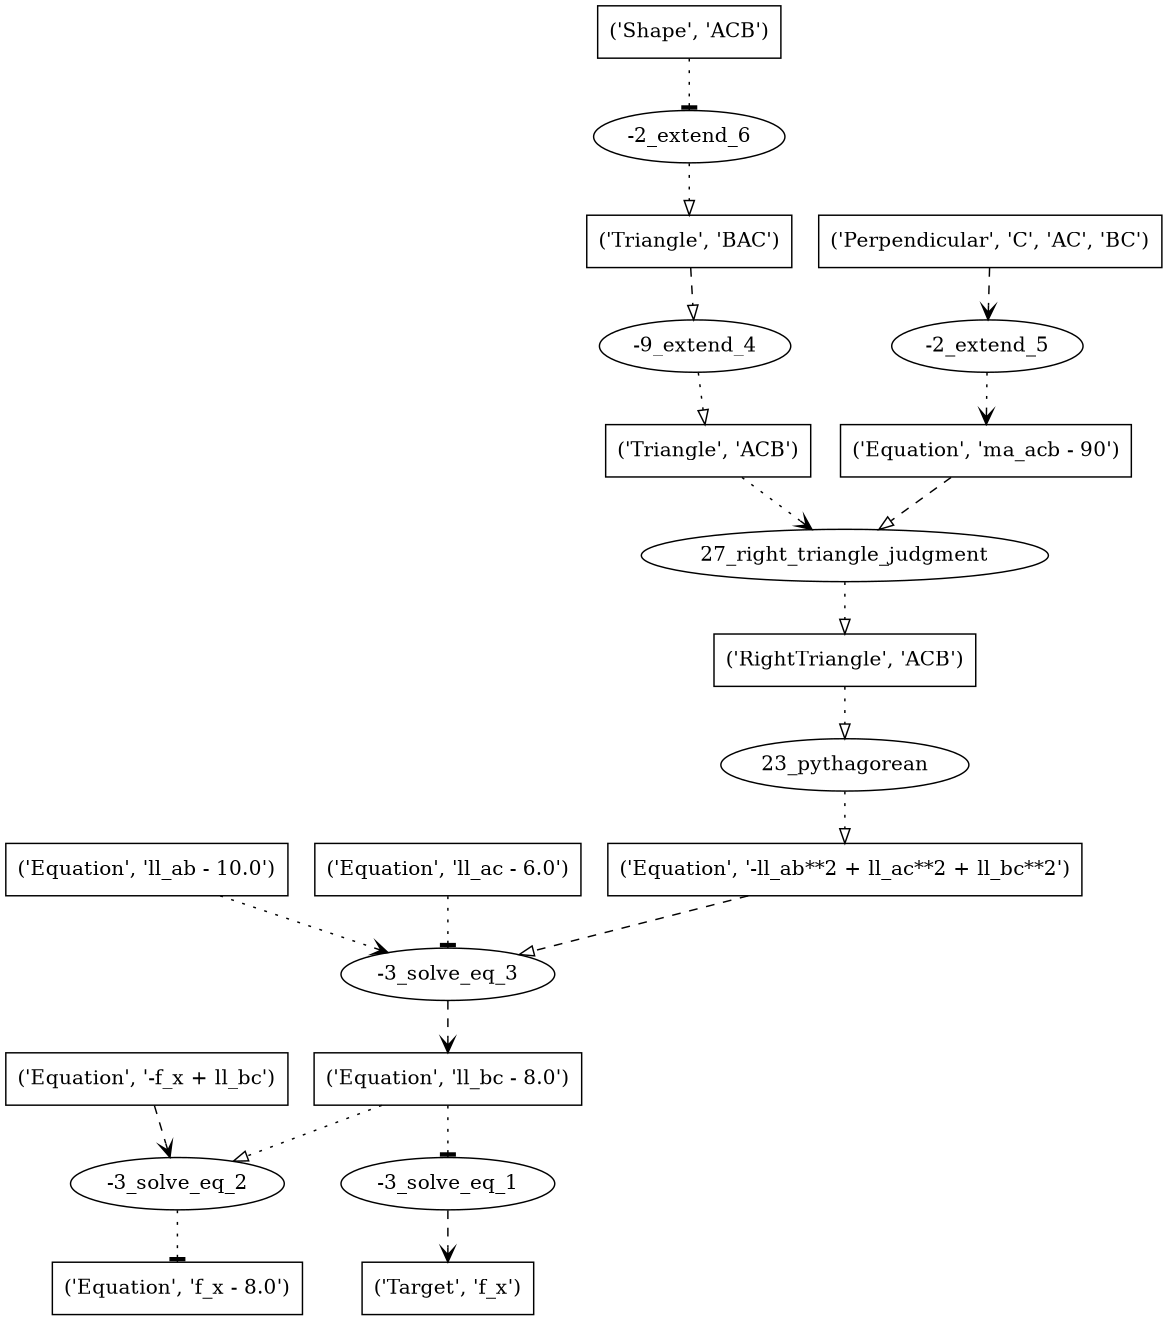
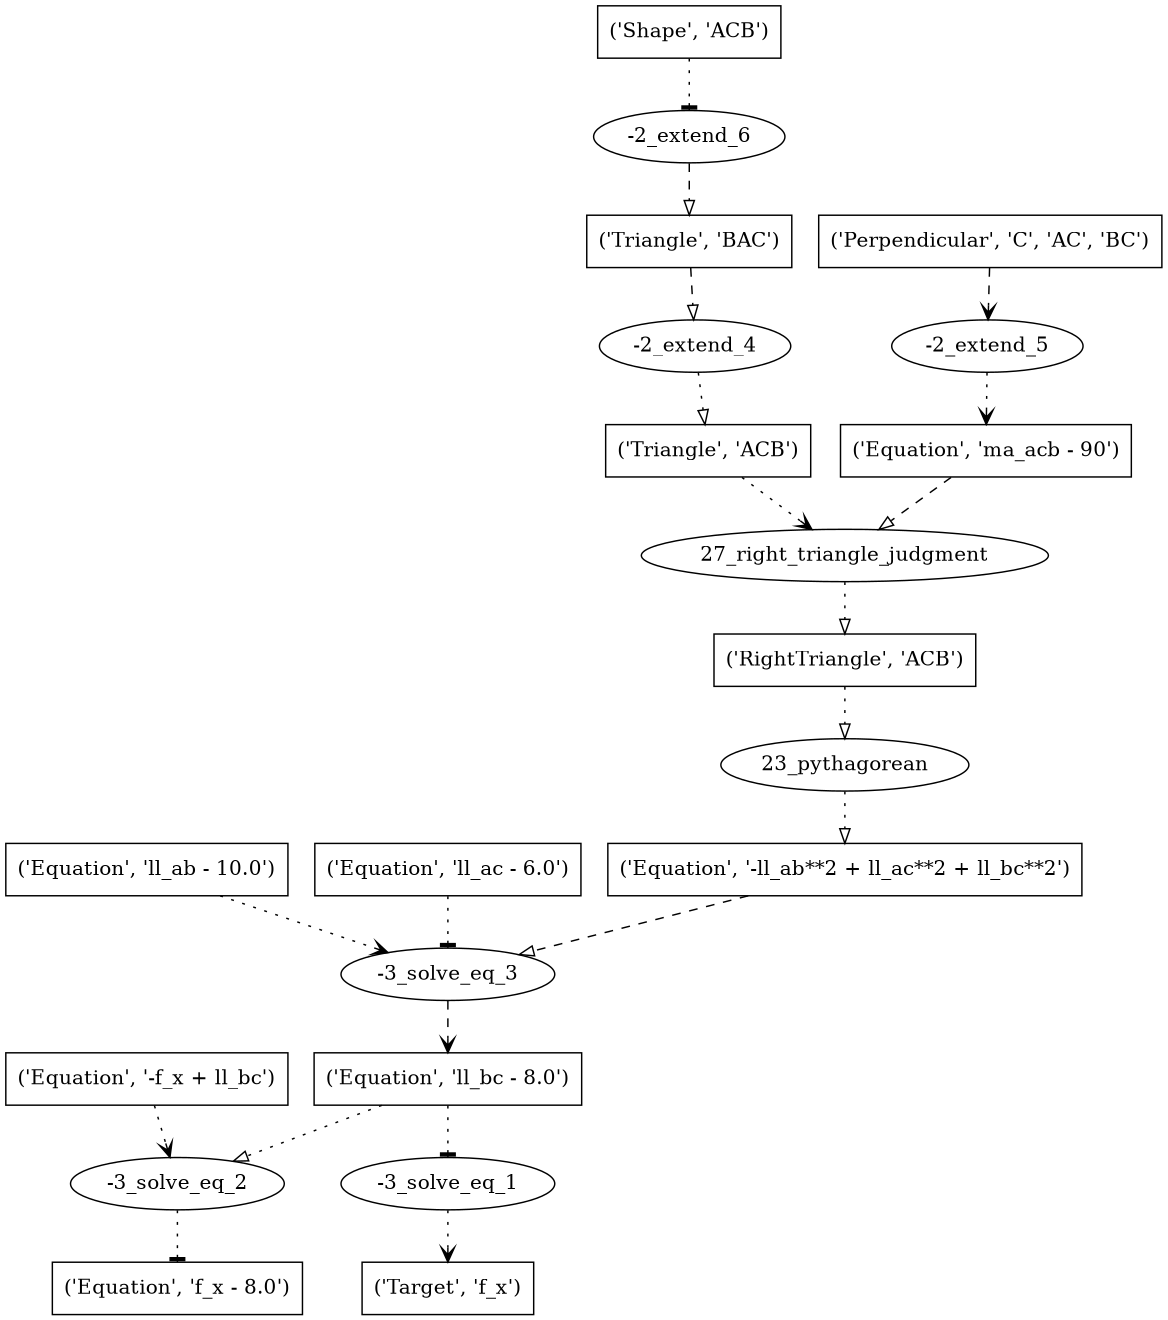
  digraph {
    node [shape=box]
    edge [arrowhead=onormal style=dotted]
    n1 [label="('Target', 'f_x')"]
    n2 [label="-3_solve_eq_1" shape=""]
    n3 [label="('Equation', 'f_x - 8.0')"]
    n4 [label="-3_solve_eq_2" shape=""]
    n5 [label="('Equation', '-f_x + ll_bc')"]
    n6 [label="('Equation', 'll_bc - 8.0')"]
    n7 [label="-3_solve_eq_3" shape=""]
    n8 [label="('Equation', 'll_ab - 10.0')"]
    n9 [label="('Equation', 'll_ac - 6.0')"]
    n10 [label="('Equation', '-ll_ab**2 + ll_ac**2 + ll_bc**2')"]
    n11 [label="23_pythagorean" shape=""]
    n12 [label="('RightTriangle', 'ACB')"]
    n13 [label="27_right_triangle_judgment" shape=""]
    n14 [label="('Triangle', 'ACB')"]
    n15 [label="('Equation', 'ma_acb - 90')"]
-   n16 [label="-9_extend_4" shape=""]
+   n16 [label="-2_extend_4" shape=""]
    n17 [label="('Triangle', 'BAC')"]
    n18 [label="-2_extend_5" shape=""]
    n19 [label="('Perpendicular', 'C', 'AC', 'BC')"]
    n20 [label="-2_extend_6" shape=""]
    n21 [label="('Shape', 'ACB')"]
-   n2 -> n1 [arrowhead=vee style=dashed]
+   n2 -> n1 [arrowhead=vee]
    n4 -> n3 [arrowhead=tee]
-   n5 -> n4 [arrowhead=vee style=dashed]
+   n5 -> n4 [arrowhead=vee]
    n6 -> n2 [arrowhead=tee]
    n6 -> n4
    n7 -> n6 [arrowhead=vee style=dashed]
    n8 -> n7 [arrowhead=vee]
    n9 -> n7 [arrowhead=tee]
    n10 -> n7 [style=dashed]
    n11 -> n10
    n12 -> n11
    n13 -> n12
    n14 -> n13 [arrowhead=vee]
    n15 -> n13 [style=dashed]
    n16 -> n14
    n17 -> n16 [style=dashed]
    n18 -> n15 [arrowhead=vee]
    n19 -> n18 [arrowhead=vee style=dashed]
-   n20 -> n17
+   n20 -> n17 [style=dashed]
    n21 -> n20 [arrowhead=tee]
  }
